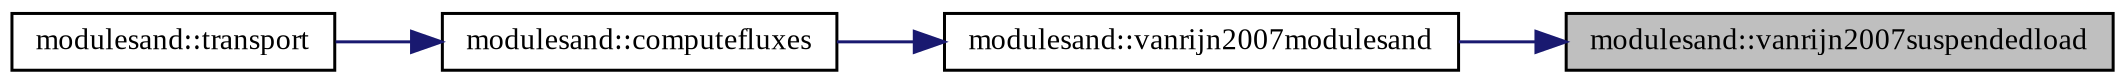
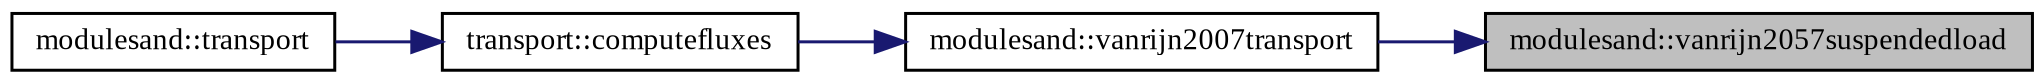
  digraph {
    fontname="Liberation Serif"
    rankdir=RL
    node [color=black fillcolor=white fontname="Liberation Serif" fontsize=10 shape=record style=filled]
    edge [color=midnightblue dir=back fontname="Liberation Serif" fontsize=10 labelfontname=Helvetica labelfontsize=10 style=solid]
-   n1 [fillcolor=grey75 fontcolor=black height=0.2 label="modulesand::vanrijn2007suspendedload" width=0.4]
-   n2 [height=0.2 label="modulesand::vanrijn2007modulesand" width=0.4]
-   n3 [height=0.2 label="modulesand::computefluxes" width=0.4]
+   n1 [fillcolor=grey75 fontcolor=black height=0.2 label="modulesand::vanrijn2057suspendedload" width=0.4]
+   n2 [height=0.2 label="modulesand::vanrijn2007transport" width=0.4]
+   n3 [height=0.2 label="transport::computefluxes" width=0.4]
    n4 [height=0.2 label="modulesand::transport" width=0.4]
    n1 -> n2
    n2 -> n3
    n3 -> n4
  }
